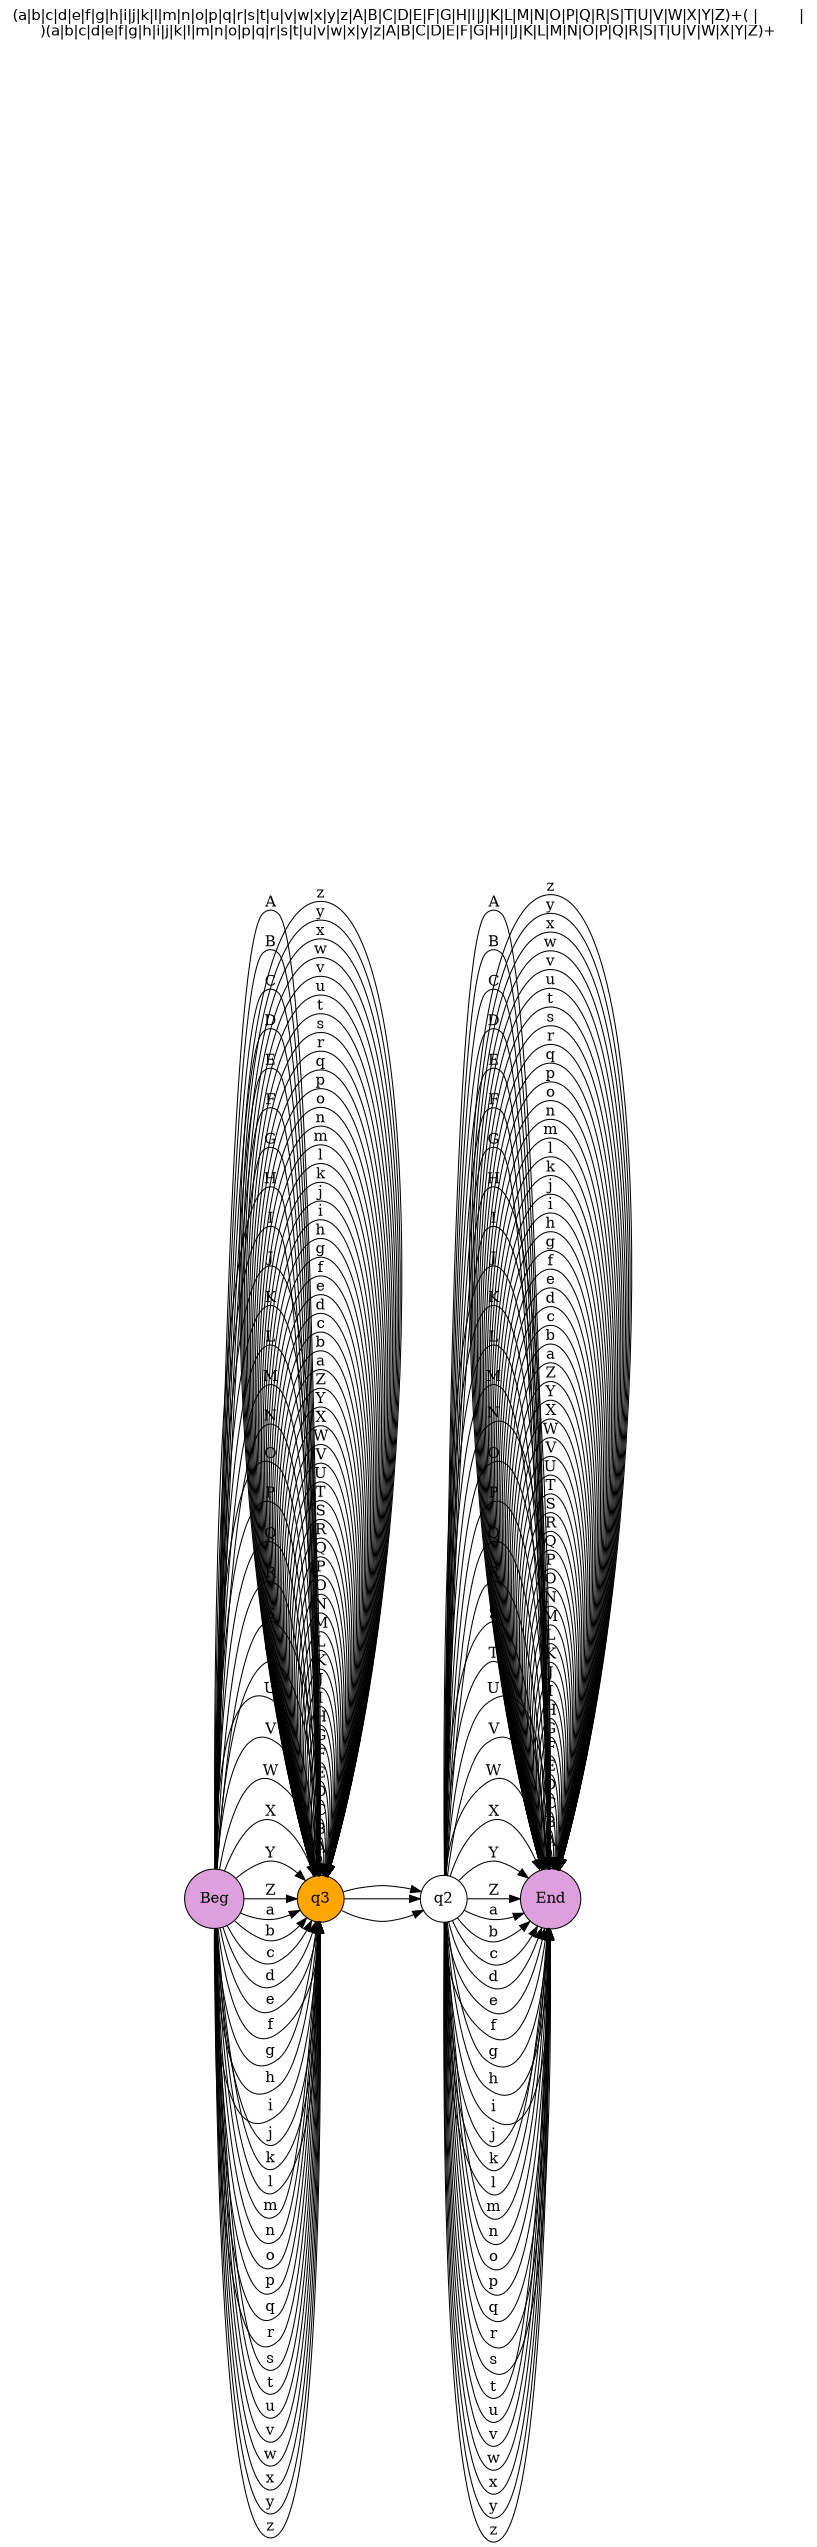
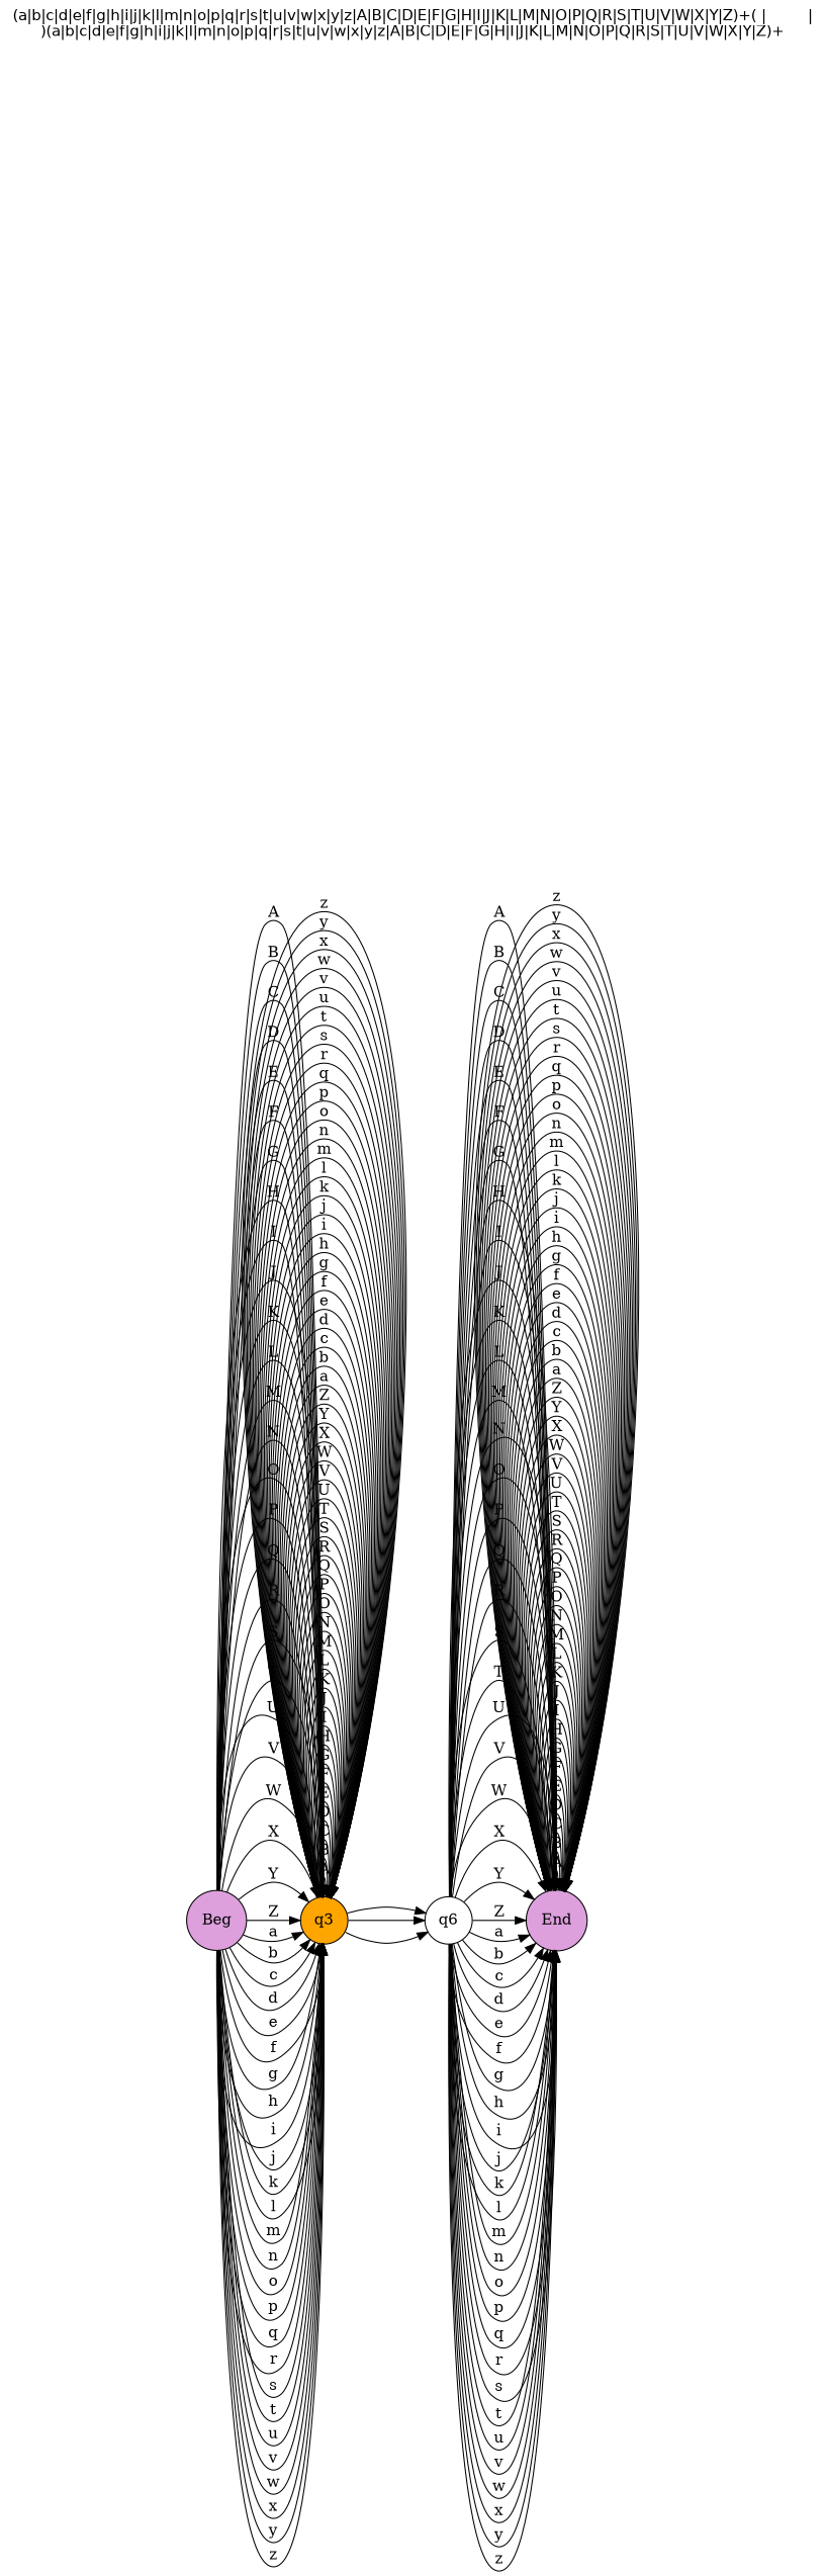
  digraph {
    fontname=Helvetica
    label="(a|b|c|d|e|f|g|h|i|j|k|l|m|n|o|p|q|r|s|t|u|v|w|x|y|z|A|B|C|D|E|F|G|H|I|J|K|L|M|N|O|P|Q|R|S|T|U|V|W|X|Y|Z)+( |	|\n)(a|b|c|d|e|f|g|h|i|j|k|l|m|n|o|p|q|r|s|t|u|v|w|x|y|z|A|B|C|D|E|F|G|H|I|J|K|L|M|N|O|P|Q|R|S|T|U|V|W|X|Y|Z)+"
    labelloc=t
    rankdir=LR
    node [fillcolor=plum shape=circle style=filled]
    edge [arrowhead=normal arrowtail=dot]
    n1 [label=Beg]
    n2 [fillcolor=orange label=q3]
-   q2 [fillcolor=white]
+   q2 [fillcolor=white label=q6]
    n4 [label=End]
    n1 -> n2 [label=A]
    n1 -> n2 [label=B]
    n1 -> n2 [label=C]
    n1 -> n2 [label=D]
    n1 -> n2 [label=E]
    n1 -> n2 [label=F]
    n1 -> n2 [label=G]
    n1 -> n2 [label=H]
    n1 -> n2 [label=I]
    n1 -> n2 [label=J]
    n1 -> n2 [label=K]
    n1 -> n2 [label=L]
    n1 -> n2 [label=M]
    n1 -> n2 [label=N]
    n1 -> n2 [label=O]
    n1 -> n2 [label=P]
    n1 -> n2 [label=Q]
    n1 -> n2 [label=R]
    n1 -> n2 [label=S]
    n1 -> n2 [label=T]
    n1 -> n2 [label=U]
    n1 -> n2 [label=V]
    n1 -> n2 [label=W]
    n1 -> n2 [label=X]
    n1 -> n2 [label=Y]
    n1 -> n2 [label=Z]
    n1 -> n2 [label=a]
    n1 -> n2 [label=b]
    n1 -> n2 [label=c]
    n1 -> n2 [label=d]
    n1 -> n2 [label=e]
    n1 -> n2 [label=f]
    n1 -> n2 [label=g]
    n1 -> n2 [label=h]
    n1 -> n2 [label=i]
    n1 -> n2 [label=j]
    n1 -> n2 [label=k]
    n1 -> n2 [label=l]
    n1 -> n2 [label=m]
    n1 -> n2 [label=n]
    n1 -> n2 [label=o]
    n1 -> n2 [label=p]
    n1 -> n2 [label=q]
    n1 -> n2 [label=r]
    n1 -> n2 [label=s]
    n1 -> n2 [label=t]
    n1 -> n2 [label=u]
    n1 -> n2 [label=v]
    n1 -> n2 [label=w]
    n1 -> n2 [label=x]
    n1 -> n2 [label=y]
    n1 -> n2 [label=z]
    n2 -> n2 [label=A]
    n2 -> n2 [label=B]
    n2 -> n2 [label=C]
    n2 -> n2 [label=D]
    n2 -> n2 [label=E]
    n2 -> n2 [label=F]
    n2 -> n2 [label=G]
    n2 -> n2 [label=H]
    n2 -> n2 [label=I]
    n2 -> n2 [label=J]
    n2 -> n2 [label=K]
    n2 -> n2 [label=L]
    n2 -> n2 [label=M]
    n2 -> n2 [label=N]
    n2 -> n2 [label=O]
    n2 -> n2 [label=P]
    n2 -> n2 [label=Q]
    n2 -> n2 [label=R]
    n2 -> n2 [label=S]
    n2 -> n2 [label=T]
    n2 -> n2 [label=U]
    n2 -> n2 [label=V]
    n2 -> n2 [label=W]
    n2 -> n2 [label=X]
    n2 -> n2 [label=Y]
    n2 -> n2 [label=Z]
    n2 -> n2 [label=a]
    n2 -> n2 [label=b]
    n2 -> n2 [label=c]
    n2 -> n2 [label=d]
    n2 -> n2 [label=e]
    n2 -> n2 [label=f]
    n2 -> n2 [label=g]
    n2 -> n2 [label=h]
    n2 -> n2 [label=i]
    n2 -> n2 [label=j]
    n2 -> n2 [label=k]
    n2 -> n2 [label=l]
    n2 -> n2 [label=m]
    n2 -> n2 [label=n]
    n2 -> n2 [label=o]
    n2 -> n2 [label=p]
    n2 -> n2 [label=q]
    n2 -> n2 [label=r]
    n2 -> n2 [label=s]
    n2 -> n2 [label=t]
    n2 -> n2 [label=u]
    n2 -> n2 [label=v]
    n2 -> n2 [label=w]
    n2 -> n2 [label=x]
    n2 -> n2 [label=y]
    n2 -> n2 [label=z]
    n2 -> q2 [label="	"]
    n2 -> q2
    n2 -> q2 [label=" "]
    q2 -> n4 [label=A]
    q2 -> n4 [label=B]
    q2 -> n4 [label=C]
    q2 -> n4 [label=D]
    q2 -> n4 [label=E]
    q2 -> n4 [label=F]
    q2 -> n4 [label=G]
    q2 -> n4 [label=H]
    q2 -> n4 [label=I]
    q2 -> n4 [label=J]
    q2 -> n4 [label=K]
    q2 -> n4 [label=L]
    q2 -> n4 [label=M]
    q2 -> n4 [label=N]
    q2 -> n4 [label=O]
    q2 -> n4 [label=P]
    q2 -> n4 [label=Q]
    q2 -> n4 [label=R]
    q2 -> n4 [label=S]
    q2 -> n4 [label=T]
    q2 -> n4 [label=U]
    q2 -> n4 [label=V]
    q2 -> n4 [label=W]
    q2 -> n4 [label=X]
    q2 -> n4 [label=Y]
    q2 -> n4 [label=Z]
    q2 -> n4 [label=a]
    q2 -> n4 [label=b]
    q2 -> n4 [label=c]
    q2 -> n4 [label=d]
    q2 -> n4 [label=e]
    q2 -> n4 [label=f]
    q2 -> n4 [label=g]
    q2 -> n4 [label=h]
    q2 -> n4 [label=i]
    q2 -> n4 [label=j]
    q2 -> n4 [label=k]
    q2 -> n4 [label=l]
    q2 -> n4 [label=m]
    q2 -> n4 [label=n]
    q2 -> n4 [label=o]
    q2 -> n4 [label=p]
    q2 -> n4 [label=q]
    q2 -> n4 [label=r]
    q2 -> n4 [label=s]
    q2 -> n4 [label=t]
    q2 -> n4 [label=u]
    q2 -> n4 [label=v]
    q2 -> n4 [label=w]
    q2 -> n4 [label=x]
    q2 -> n4 [label=y]
    q2 -> n4 [label=z]
    n4 -> n4 [label=A]
    n4 -> n4 [label=B]
    n4 -> n4 [label=C]
    n4 -> n4 [label=D]
    n4 -> n4 [label=E]
    n4 -> n4 [label=F]
    n4 -> n4 [label=G]
    n4 -> n4 [label=H]
    n4 -> n4 [label=I]
    n4 -> n4 [label=J]
    n4 -> n4 [label=K]
    n4 -> n4 [label=L]
    n4 -> n4 [label=M]
    n4 -> n4 [label=N]
    n4 -> n4 [label=O]
    n4 -> n4 [label=P]
    n4 -> n4 [label=Q]
    n4 -> n4 [label=R]
    n4 -> n4 [label=S]
    n4 -> n4 [label=T]
    n4 -> n4 [label=U]
    n4 -> n4 [label=V]
    n4 -> n4 [label=W]
    n4 -> n4 [label=X]
    n4 -> n4 [label=Y]
    n4 -> n4 [label=Z]
    n4 -> n4 [label=a]
    n4 -> n4 [label=b]
    n4 -> n4 [label=c]
    n4 -> n4 [label=d]
    n4 -> n4 [label=e]
    n4 -> n4 [label=f]
    n4 -> n4 [label=g]
    n4 -> n4 [label=h]
    n4 -> n4 [label=i]
    n4 -> n4 [label=j]
    n4 -> n4 [label=k]
    n4 -> n4 [label=l]
    n4 -> n4 [label=m]
    n4 -> n4 [label=n]
    n4 -> n4 [label=o]
    n4 -> n4 [label=p]
    n4 -> n4 [label=q]
    n4 -> n4 [label=r]
    n4 -> n4 [label=s]
    n4 -> n4 [label=t]
    n4 -> n4 [label=u]
    n4 -> n4 [label=v]
    n4 -> n4 [label=w]
    n4 -> n4 [label=x]
    n4 -> n4 [label=y]
    n4 -> n4 [label=z]
  }
